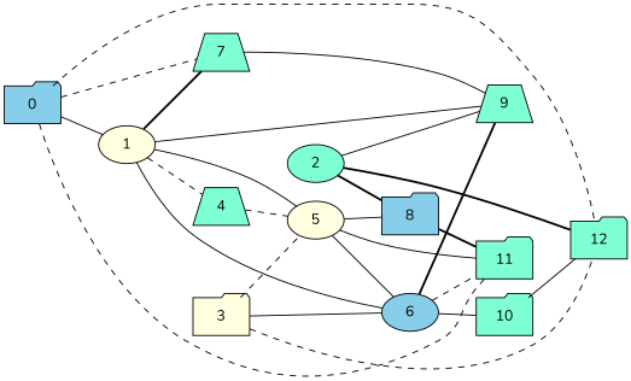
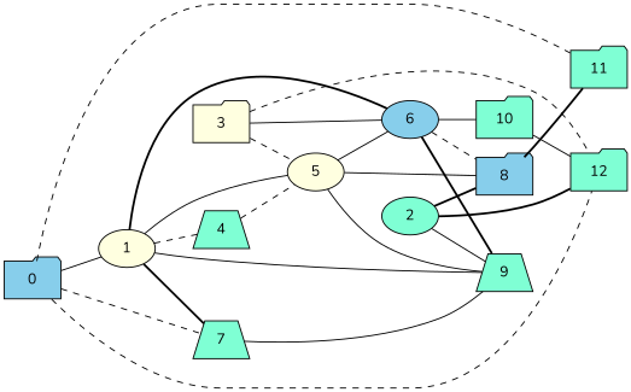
  graph {
    fontname=Nunito
    rankdir=LR
    node [fillcolor=aquamarine fontname=Nunito shape=folder style=filled]
    edge [fontname=Nunito style=solid]
    0 [fillcolor=skyblue]
    1 [fillcolor=lightyellow shape=ellipse]
    7 [shape=trapezium]
    11
    12
    5 [fillcolor=lightyellow shape=ellipse]
    6 [fillcolor=skyblue shape=ellipse]
    9 [shape=trapezium]
    4 [shape=trapezium]
    3 [fillcolor=lightyellow]
    8 [fillcolor=skyblue]
    10
    2 [shape=ellipse]
    0 -- 1
    0 -- 7 [style=dashed]
    0 -- 11 [style=dashed]
    0 -- 12 [style=dashed]
    1 -- 7 [style=bold]
    1 -- 5
-   1 -- 6
+   1 -- 6 [style=bold]
    1 -- 9
    1 -- 4 [style=dashed]
    7 -- 9
-   5 -- 11
+   5 -- 9
    5 -- 6
    5 -- 8
-   6 -- 11 [style=dashed]
+   6 -- 8 [style=dashed]
    6 -- 9 [style=bold]
    6 -- 10
    4 -- 5 [style=dashed]
    3 -- 12 [style=dashed]
    3 -- 5 [style=dashed]
    3 -- 6
    8 -- 11 [style=bold]
    10 -- 12
    2 -- 12 [style=bold]
    2 -- 9
    2 -- 8 [style=bold]
  }
